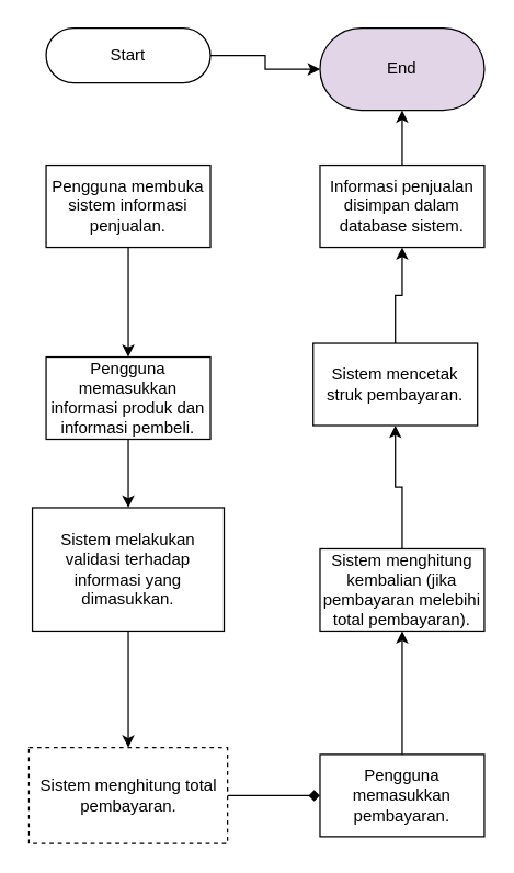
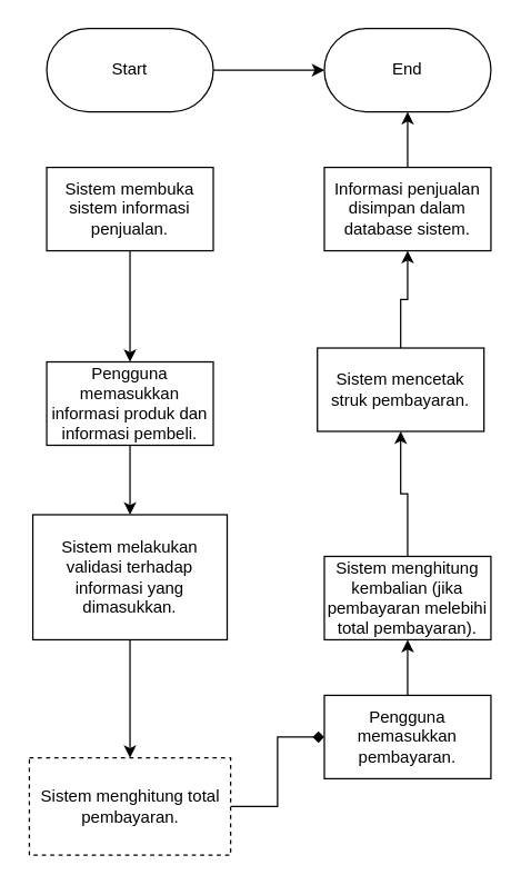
  <mxCell id="0" />
  <mxCell id="1" parent="0" />
  <mxCell id="2" value="" style="edgeStyle=orthogonalEdgeStyle;rounded=0;orthogonalLoop=1;jettySize=auto;html=1;" parent="1" source="3" target="5" edge="1"><mxGeometry relative="1" as="geometry" /></mxCell>
- <mxCell id="3" value="Pengguna membuka sistem informasi penjualan." style="rounded=0;whiteSpace=wrap;html=1;" parent="1" vertex="1"><mxGeometry x="33" y="120" width="120" height="60" as="geometry" /></mxCell>
+ <mxCell id="3" value="Sistem membuka sistem informasi penjualan." style="rounded=0;whiteSpace=wrap;html=1;" parent="1" vertex="1"><mxGeometry x="33" y="120" width="120" height="60" as="geometry" /></mxCell>
  <mxCell id="4" value="" style="edgeStyle=orthogonalEdgeStyle;rounded=0;orthogonalLoop=1;jettySize=auto;html=1;" parent="1" source="5" target="7" edge="1"><mxGeometry relative="1" as="geometry" /></mxCell>
  <mxCell id="5" value="Pengguna memasukkan informasi produk dan informasi pembeli." style="rounded=0;whiteSpace=wrap;html=1;" parent="1" vertex="1"><mxGeometry x="33" y="260" width="120" height="60" as="geometry" /></mxCell>
  <mxCell id="6" value="" style="edgeStyle=orthogonalEdgeStyle;rounded=0;orthogonalLoop=1;jettySize=auto;html=1;" parent="1" source="7" target="9" edge="1"><mxGeometry relative="1" as="geometry" /></mxCell>
  <mxCell id="7" value="Sistem melakukan validasi terhadap informasi yang dimasukkan." style="rounded=0;whiteSpace=wrap;html=1;" parent="1" vertex="1"><mxGeometry x="23" y="370" width="140" height="90" as="geometry" /></mxCell>
  <mxCell id="8" value="" style="edgeStyle=orthogonalEdgeStyle;rounded=0;orthogonalLoop=1;jettySize=auto;html=1;endArrow=diamond;" parent="1" source="9" target="11" edge="1"><mxGeometry relative="1" as="geometry" /></mxCell>
  <mxCell id="9" value=" Sistem menghitung total pembayaran." style="rounded=0;whiteSpace=wrap;html=1;dashed=1;" parent="1" vertex="1"><mxGeometry x="20.5" y="545" width="145" height="70" as="geometry" /></mxCell>
  <mxCell id="10" value="" style="edgeStyle=orthogonalEdgeStyle;rounded=0;orthogonalLoop=1;jettySize=auto;html=1;" parent="1" source="11" target="13" edge="1"><mxGeometry relative="1" as="geometry" /></mxCell>
- <mxCell id="11" value=" Pengguna memasukkan pembayaran." style="rounded=0;whiteSpace=wrap;html=1;" parent="1" vertex="1"><mxGeometry x="233" y="550" width="120" height="60" as="geometry" /></mxCell>
+ <mxCell id="11" value=" Pengguna memasukkan pembayaran." style="rounded=0;whiteSpace=wrap;html=1;" parent="1" vertex="1"><mxGeometry x="233" y="500" width="120" height="60" as="geometry" /></mxCell>
  <mxCell id="12" value="" style="edgeStyle=orthogonalEdgeStyle;rounded=0;orthogonalLoop=1;jettySize=auto;html=1;" parent="1" source="13" target="15" edge="1"><mxGeometry relative="1" as="geometry" /></mxCell>
  <mxCell id="13" value="Sistem menghitung kembalian (jika pembayaran melebihi total pembayaran)." style="rounded=0;whiteSpace=wrap;html=1;" parent="1" vertex="1"><mxGeometry x="233" y="400" width="120" height="60" as="geometry" /></mxCell>
  <mxCell id="14" value="" style="edgeStyle=orthogonalEdgeStyle;rounded=0;orthogonalLoop=1;jettySize=auto;html=1;" parent="1" source="15" target="17" edge="1"><mxGeometry relative="1" as="geometry" /></mxCell>
  <mxCell id="15" value="Sistem mencetak struk pembayaran." style="rounded=0;whiteSpace=wrap;html=1;" parent="1" vertex="1"><mxGeometry x="228" y="250" width="120" height="60" as="geometry" /></mxCell>
  <mxCell id="16" value="" style="edgeStyle=orthogonalEdgeStyle;rounded=0;orthogonalLoop=1;jettySize=auto;html=1;" edge="1" parent="1" source="17" target="20"><mxGeometry relative="1" as="geometry" /></mxCell>
  <mxCell id="17" value="Informasi penjualan disimpan dalam database sistem." style="rounded=0;whiteSpace=wrap;html=1;" parent="1" vertex="1"><mxGeometry x="233" y="120" width="120" height="60" as="geometry" /></mxCell>
  <mxCell id="18" value="" style="edgeStyle=orthogonalEdgeStyle;rounded=0;orthogonalLoop=1;jettySize=auto;html=1;" edge="1" parent="1" source="19" target="20"><mxGeometry relative="1" as="geometry" /></mxCell>
- <mxCell id="19" value="Start" style="rounded=1;whiteSpace=wrap;html=1;arcSize=50;" vertex="1" parent="1"><mxGeometry x="33" y="20" width="120" height="40" as="geometry" /></mxCell>
- <mxCell id="20" value="End" style="rounded=1;whiteSpace=wrap;html=1;arcSize=50;fillColor=#e1d5e7;" vertex="1" parent="1"><mxGeometry x="233" y="20" width="120" height="60" as="geometry" /></mxCell>
+ <mxCell id="19" value="Start" style="rounded=1;whiteSpace=wrap;html=1;arcSize=50;" vertex="1" parent="1"><mxGeometry x="33" y="20" width="120" height="60" as="geometry" /></mxCell>
+ <mxCell id="20" value="End" style="rounded=1;whiteSpace=wrap;html=1;arcSize=50;" vertex="1" parent="1"><mxGeometry x="233" y="20" width="120" height="60" as="geometry" /></mxCell>
